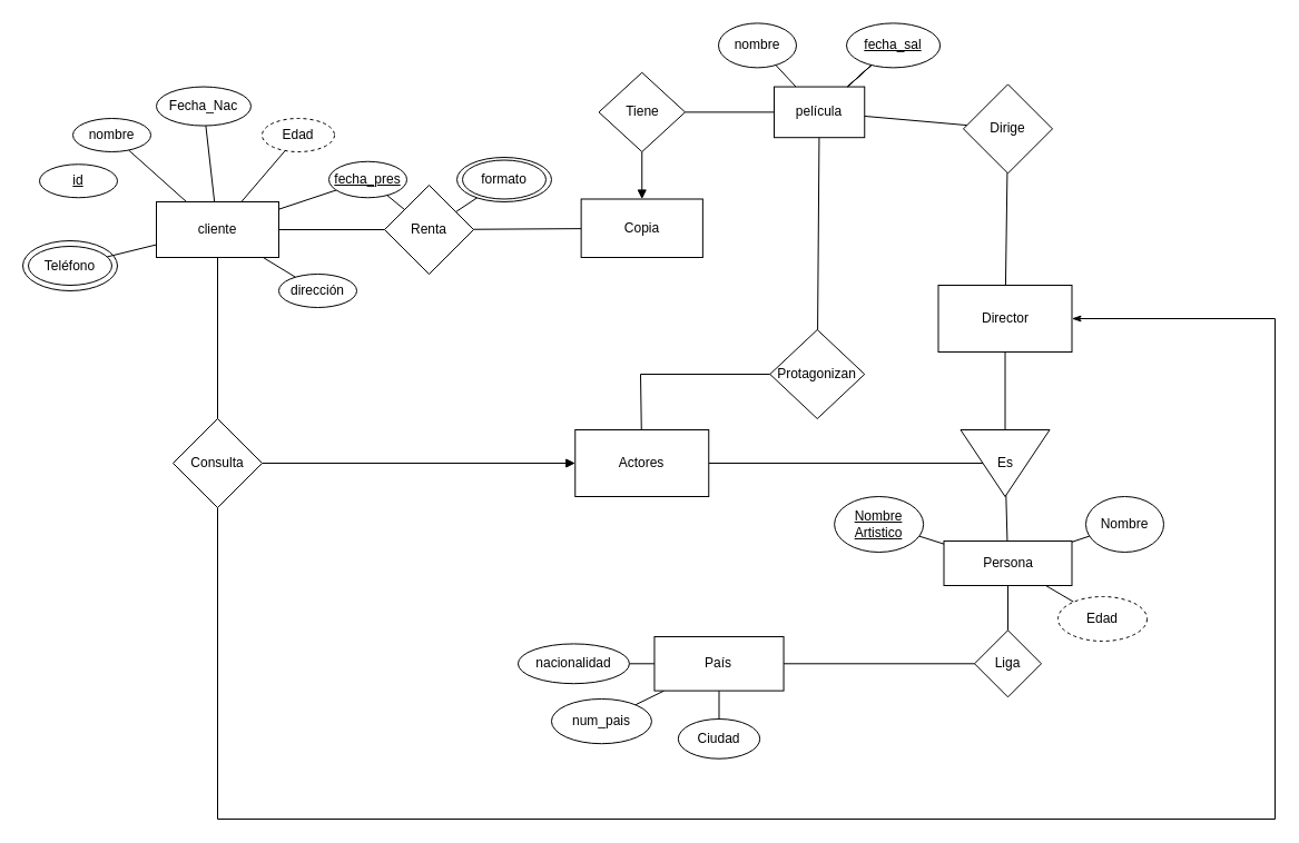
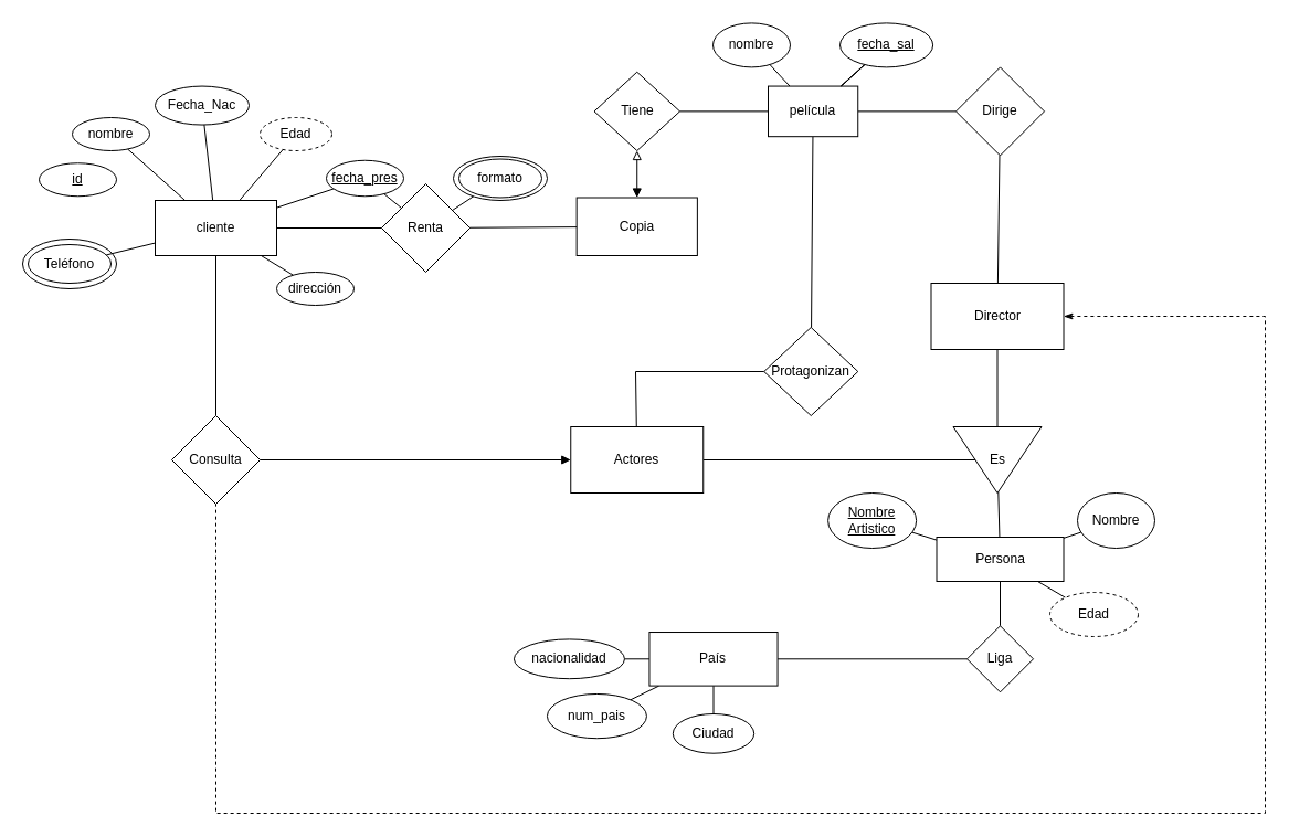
  <mxCell id="0" />
  <mxCell id="1" parent="0" />
  <mxCell id="2" value="" style="ellipse;whiteSpace=wrap;html=1;rounded=0;" vertex="1" parent="1"><mxGeometry x="20" y="216" width="85" height="45" as="geometry" /></mxCell>
  <mxCell id="3" value="" style="rounded=0;orthogonalLoop=1;jettySize=auto;html=1;endArrow=none;endFill=0;" parent="1" source="9" target="24" edge="1"><mxGeometry relative="1" as="geometry" /></mxCell>
  <mxCell id="4" value="" style="edgeStyle=none;rounded=0;orthogonalLoop=1;jettySize=auto;html=1;endArrow=none;endFill=0;" edge="1" parent="1" source="9" target="15"><mxGeometry relative="1" as="geometry" /></mxCell>
  <mxCell id="5" value="" style="edgeStyle=none;rounded=0;orthogonalLoop=1;jettySize=auto;html=1;endArrow=none;endFill=0;" edge="1" parent="1" source="9" target="16"><mxGeometry relative="1" as="geometry" /></mxCell>
  <mxCell id="6" value="" style="edgeStyle=none;rounded=0;orthogonalLoop=1;jettySize=auto;html=1;endArrow=none;endFill=0;" edge="1" parent="1" source="9" target="17"><mxGeometry relative="1" as="geometry" /></mxCell>
  <mxCell id="7" value="" style="edgeStyle=none;rounded=0;orthogonalLoop=1;jettySize=auto;html=1;endArrow=none;endFill=0;" edge="1" parent="1" source="9" target="23"><mxGeometry relative="1" as="geometry" /></mxCell>
  <mxCell id="8" value="" style="edgeStyle=none;rounded=0;orthogonalLoop=1;jettySize=auto;html=1;startArrow=none;startFill=0;endArrow=none;endFill=0;" edge="1" parent="1" source="9" target="74"><mxGeometry relative="1" as="geometry" /></mxCell>
  <mxCell id="9" value="cliente" style="rounded=0;whiteSpace=wrap;html=1;" parent="1" vertex="1"><mxGeometry x="140" y="181" width="110" height="50" as="geometry" /></mxCell>
  <mxCell id="10" value="&lt;u&gt;id&lt;/u&gt;" style="ellipse;whiteSpace=wrap;html=1;rounded=0;" parent="1" vertex="1"><mxGeometry x="35" y="147.25" width="70" height="30" as="geometry" /></mxCell>
  <mxCell id="11" value="" style="edgeStyle=none;rounded=0;orthogonalLoop=1;jettySize=auto;html=1;endArrow=none;endFill=0;" parent="1" source="12" target="9" edge="1"><mxGeometry relative="1" as="geometry" /></mxCell>
  <mxCell id="12" value="nombre&lt;br&gt;" style="ellipse;whiteSpace=wrap;html=1;rounded=0;" parent="1" vertex="1"><mxGeometry x="65" y="106" width="70" height="30" as="geometry" /></mxCell>
  <mxCell id="13" value="" style="edgeStyle=none;rounded=0;orthogonalLoop=1;jettySize=auto;html=1;endArrow=none;endFill=0;" edge="1" parent="1" source="14" target="9"><mxGeometry relative="1" as="geometry" /></mxCell>
  <mxCell id="14" value="dirección" style="ellipse;whiteSpace=wrap;html=1;rounded=0;" parent="1" vertex="1"><mxGeometry x="250" y="246" width="70" height="30" as="geometry" /></mxCell>
  <mxCell id="15" value="Teléfono" style="ellipse;whiteSpace=wrap;html=1;rounded=0;" vertex="1" parent="1"><mxGeometry x="25" y="221" width="75" height="35" as="geometry" /></mxCell>
  <mxCell id="16" value="Fecha_Nac" style="ellipse;whiteSpace=wrap;html=1;rounded=0;" vertex="1" parent="1"><mxGeometry x="140" y="77.56" width="85" height="35" as="geometry" /></mxCell>
  <mxCell id="17" value="Edad" style="ellipse;whiteSpace=wrap;html=1;rounded=0;dashed=1;" vertex="1" parent="1"><mxGeometry x="235" y="106" width="65" height="30" as="geometry" /></mxCell>
- <mxCell id="18" value="" style="edgeStyle=none;rounded=0;orthogonalLoop=1;jettySize=auto;html=1;endArrow=none;endFill=0;startArrow=block;startFill=1;" edge="1" parent="1" source="19" target="66"><mxGeometry relative="1" as="geometry" /></mxCell>
+ <mxCell id="18" value="" style="edgeStyle=none;rounded=0;orthogonalLoop=1;jettySize=auto;html=1;endArrow=block;endFill=0;startArrow=block;startFill=1;" edge="1" parent="1" source="19" target="66"><mxGeometry relative="1" as="geometry" /></mxCell>
  <mxCell id="19" value="Copia" style="rounded=0;whiteSpace=wrap;html=1;" vertex="1" parent="1"><mxGeometry x="521.64" y="178.5" width="109.23" height="52.5" as="geometry" /></mxCell>
  <mxCell id="20" value="" style="edgeStyle=none;rounded=0;orthogonalLoop=1;jettySize=auto;html=1;endArrow=none;endFill=0;" edge="1" parent="1" source="23" target="19"><mxGeometry relative="1" as="geometry" /></mxCell>
  <mxCell id="21" value="" style="edgeStyle=none;rounded=0;orthogonalLoop=1;jettySize=auto;html=1;endArrow=none;endFill=0;" edge="1" parent="1" source="23" target="24"><mxGeometry relative="1" as="geometry" /></mxCell>
  <mxCell id="22" value="" style="edgeStyle=none;rounded=0;orthogonalLoop=1;jettySize=auto;html=1;endArrow=none;endFill=0;" edge="1" parent="1" source="23" target="64"><mxGeometry relative="1" as="geometry" /></mxCell>
  <mxCell id="23" value="Renta" style="rhombus;whiteSpace=wrap;html=1;rounded=0;" vertex="1" parent="1"><mxGeometry x="345" y="166" width="80" height="80" as="geometry" /></mxCell>
  <mxCell id="24" value="&lt;u&gt;fecha_pres&lt;/u&gt;" style="ellipse;whiteSpace=wrap;html=1;rounded=0;" vertex="1" parent="1"><mxGeometry x="295" y="144.75" width="70" height="32.5" as="geometry" /></mxCell>
  <mxCell id="25" value="" style="edgeStyle=none;rounded=0;orthogonalLoop=1;jettySize=auto;html=1;endArrow=none;endFill=0;" edge="1" parent="1" source="26" target="70"><mxGeometry relative="1" as="geometry" /></mxCell>
  <mxCell id="26" value="Protagonizan" style="rhombus;whiteSpace=wrap;html=1;rounded=0;" vertex="1" parent="1"><mxGeometry x="691.25" y="296" width="85" height="80" as="geometry" /></mxCell>
  <mxCell id="27" value="" style="edgeStyle=none;rounded=0;orthogonalLoop=1;jettySize=auto;html=1;endArrow=none;endFill=0;" edge="1" parent="1" source="30" target="38"><mxGeometry relative="1" as="geometry" /></mxCell>
  <mxCell id="28" value="" style="edgeStyle=none;rounded=0;orthogonalLoop=1;jettySize=auto;html=1;endArrow=none;endFill=0;" edge="1" parent="1" source="30" target="26"><mxGeometry relative="1" as="geometry"><Array as="points"><mxPoint x="575" y="336" /></Array></mxGeometry></mxCell>
  <mxCell id="29" value="" style="edgeStyle=none;rounded=0;orthogonalLoop=1;jettySize=auto;html=1;startArrow=block;startFill=1;endArrow=none;endFill=0;" edge="1" parent="1" source="30" target="74"><mxGeometry relative="1" as="geometry" /></mxCell>
  <mxCell id="30" value="Actores" style="whiteSpace=wrap;html=1;rounded=0;" vertex="1" parent="1"><mxGeometry x="516.25" y="386" width="120" height="60" as="geometry" /></mxCell>
  <mxCell id="31" value="" style="edgeStyle=none;rounded=0;orthogonalLoop=1;jettySize=auto;html=1;endArrow=none;endFill=0;" edge="1" parent="1" source="33" target="35"><mxGeometry relative="1" as="geometry" /></mxCell>
  <mxCell id="32" value="" style="edgeStyle=none;rounded=0;orthogonalLoop=1;jettySize=auto;html=1;endArrow=none;endFill=0;" edge="1" parent="1" source="33" target="70"><mxGeometry relative="1" as="geometry" /></mxCell>
- <mxCell id="33" value="Dirige" style="rhombus;whiteSpace=wrap;html=1;rounded=0;" vertex="1" parent="1"><mxGeometry x="865" y="75.38" width="80" height="80" as="geometry" /></mxCell>
- <mxCell id="34" style="edgeStyle=none;rounded=0;orthogonalLoop=1;jettySize=auto;html=1;startArrow=classicThin;startFill=1;endArrow=none;endFill=0;" edge="1" parent="1" source="35" target="74"><mxGeometry relative="1" as="geometry"><mxPoint x="1095" y="286" as="targetPoint" /><Array as="points"><mxPoint x="1145" y="286" /><mxPoint x="1145" y="736" /><mxPoint x="195" y="736" /></Array></mxGeometry></mxCell>
+ <mxCell id="33" value="Dirige" style="rhombus;whiteSpace=wrap;html=1;rounded=0;" vertex="1" parent="1"><mxGeometry x="865" y="60.38" width="80" height="80" as="geometry" /></mxCell>
+ <mxCell id="34" style="edgeStyle=none;rounded=0;orthogonalLoop=1;jettySize=auto;html=1;startArrow=classicThin;startFill=1;endArrow=none;endFill=0;dashed=1;" edge="1" parent="1" source="35" target="74"><mxGeometry relative="1" as="geometry"><mxPoint x="1095" y="286" as="targetPoint" /><Array as="points"><mxPoint x="1145" y="286" /><mxPoint x="1145" y="736" /><mxPoint x="195" y="736" /></Array></mxGeometry></mxCell>
  <mxCell id="35" value="Director" style="whiteSpace=wrap;html=1;rounded=0;" vertex="1" parent="1"><mxGeometry x="842.5" y="256" width="120" height="60" as="geometry" /></mxCell>
  <mxCell id="36" value="" style="edgeStyle=none;rounded=0;orthogonalLoop=1;jettySize=auto;html=1;endArrow=none;endFill=0;" edge="1" parent="1" source="38" target="35"><mxGeometry relative="1" as="geometry" /></mxCell>
  <mxCell id="37" value="" style="edgeStyle=none;rounded=0;orthogonalLoop=1;jettySize=auto;html=1;endArrow=none;endFill=0;" edge="1" parent="1" source="38" target="42"><mxGeometry relative="1" as="geometry" /></mxCell>
  <mxCell id="38" value="Es" style="triangle;whiteSpace=wrap;html=1;rounded=0;direction=south;horizontal=1;" vertex="1" parent="1"><mxGeometry x="862.5" y="386" width="80" height="60" as="geometry" /></mxCell>
  <mxCell id="39" value="" style="edgeStyle=none;rounded=0;orthogonalLoop=1;jettySize=auto;html=1;endArrow=none;endFill=0;" edge="1" parent="1" source="42" target="44"><mxGeometry relative="1" as="geometry" /></mxCell>
  <mxCell id="40" value="" style="edgeStyle=none;rounded=0;orthogonalLoop=1;jettySize=auto;html=1;endArrow=none;endFill=0;" edge="1" parent="1" source="42" target="57"><mxGeometry relative="1" as="geometry" /></mxCell>
  <mxCell id="41" value="" style="edgeStyle=none;rounded=0;orthogonalLoop=1;jettySize=auto;html=1;endArrow=none;endFill=0;" edge="1" parent="1" source="42" target="58"><mxGeometry relative="1" as="geometry" /></mxCell>
  <mxCell id="42" value="Persona" style="whiteSpace=wrap;html=1;rounded=0;" vertex="1" parent="1"><mxGeometry x="847.5" y="486" width="115" height="40" as="geometry" /></mxCell>
  <mxCell id="43" style="edgeStyle=none;rounded=0;orthogonalLoop=1;jettySize=auto;html=1;exitX=0.5;exitY=1;exitDx=0;exitDy=0;endArrow=none;endFill=0;" edge="1" parent="1" source="38" target="38"><mxGeometry relative="1" as="geometry" /></mxCell>
  <mxCell id="44" value="Liga" style="rhombus;whiteSpace=wrap;html=1;rounded=0;" vertex="1" parent="1"><mxGeometry x="875" y="566.31" width="60" height="60" as="geometry" /></mxCell>
  <mxCell id="45" style="edgeStyle=none;rounded=0;orthogonalLoop=1;jettySize=auto;html=1;exitX=0.5;exitY=1;exitDx=0;exitDy=0;endArrow=none;endFill=0;" edge="1" parent="1"><mxGeometry relative="1" as="geometry"><mxPoint x="714.075" y="692.44" as="sourcePoint" /><mxPoint x="714.075" y="692.44" as="targetPoint" /></mxGeometry></mxCell>
  <mxCell id="46" style="edgeStyle=none;rounded=0;orthogonalLoop=1;jettySize=auto;html=1;exitX=0.5;exitY=1;exitDx=0;exitDy=0;endArrow=none;endFill=0;" edge="1" parent="1"><mxGeometry relative="1" as="geometry"><mxPoint x="714.075" y="692.44" as="sourcePoint" /><mxPoint x="714.075" y="692.44" as="targetPoint" /></mxGeometry></mxCell>
  <mxCell id="47" style="edgeStyle=none;rounded=0;orthogonalLoop=1;jettySize=auto;html=1;exitX=0.5;exitY=1;exitDx=0;exitDy=0;endArrow=none;endFill=0;" edge="1" parent="1"><mxGeometry relative="1" as="geometry"><mxPoint x="672.445" y="691.87" as="sourcePoint" /><mxPoint x="672.445" y="691.87" as="targetPoint" /></mxGeometry></mxCell>
  <mxCell id="48" value="" style="edgeStyle=none;rounded=0;orthogonalLoop=1;jettySize=auto;html=1;endArrow=none;endFill=0;" edge="1" parent="1" source="52" target="54"><mxGeometry relative="1" as="geometry" /></mxCell>
  <mxCell id="49" value="" style="edgeStyle=none;rounded=0;orthogonalLoop=1;jettySize=auto;html=1;endArrow=none;endFill=0;" edge="1" parent="1" source="52" target="56"><mxGeometry relative="1" as="geometry" /></mxCell>
  <mxCell id="50" value="" style="edgeStyle=none;rounded=0;orthogonalLoop=1;jettySize=auto;html=1;endArrow=none;endFill=0;" edge="1" parent="1" source="52" target="53"><mxGeometry relative="1" as="geometry" /></mxCell>
  <mxCell id="51" value="" style="edgeStyle=none;rounded=0;orthogonalLoop=1;jettySize=auto;html=1;endArrow=none;endFill=0;" edge="1" parent="1" source="52" target="44"><mxGeometry relative="1" as="geometry" /></mxCell>
  <mxCell id="52" value="País" style="rounded=0;whiteSpace=wrap;html=1;" vertex="1" parent="1"><mxGeometry x="587.45" y="572.02" width="116.1" height="48.59" as="geometry" /></mxCell>
  <mxCell id="53" value="nacionalidad" style="ellipse;whiteSpace=wrap;html=1;rounded=0;" vertex="1" parent="1"><mxGeometry x="464.95" y="578.43" width="100" height="35.77" as="geometry" /></mxCell>
  <mxCell id="54" value="num_pais" style="ellipse;whiteSpace=wrap;html=1;rounded=0;" vertex="1" parent="1"><mxGeometry x="494.95" y="627.97" width="90" height="40.23" as="geometry" /></mxCell>
  <mxCell id="55" style="edgeStyle=none;rounded=0;orthogonalLoop=1;jettySize=auto;html=1;exitX=0.5;exitY=1;exitDx=0;exitDy=0;endArrow=none;endFill=0;" edge="1" parent="1"><mxGeometry relative="1" as="geometry"><mxPoint x="546.2" y="597.18" as="sourcePoint" /><mxPoint x="546.2" y="597.18" as="targetPoint" /></mxGeometry></mxCell>
  <mxCell id="56" value="Ciudad" style="ellipse;whiteSpace=wrap;html=1;rounded=0;" vertex="1" parent="1"><mxGeometry x="608.82" y="646" width="73.35" height="35.71" as="geometry" /></mxCell>
  <mxCell id="57" value="Nombre" style="ellipse;whiteSpace=wrap;html=1;rounded=0;" vertex="1" parent="1"><mxGeometry x="975" y="446" width="70" height="50" as="geometry" /></mxCell>
  <mxCell id="58" value="Edad" style="ellipse;whiteSpace=wrap;html=1;rounded=0;dashed=1;" vertex="1" parent="1"><mxGeometry x="950" y="536" width="80" height="40" as="geometry" /></mxCell>
  <mxCell id="59" style="edgeStyle=none;rounded=0;orthogonalLoop=1;jettySize=auto;html=1;exitX=0;exitY=0.5;exitDx=0;exitDy=0;endArrow=none;endFill=0;" edge="1" parent="1" source="42" target="42"><mxGeometry relative="1" as="geometry" /></mxCell>
  <mxCell id="60" style="edgeStyle=none;rounded=0;orthogonalLoop=1;jettySize=auto;html=1;exitX=0.75;exitY=0;exitDx=0;exitDy=0;endArrow=none;endFill=0;" edge="1" parent="1" source="42" target="42"><mxGeometry relative="1" as="geometry" /></mxCell>
  <mxCell id="61" value="" style="edgeStyle=none;rounded=0;orthogonalLoop=1;jettySize=auto;html=1;endArrow=none;endFill=0;" edge="1" parent="1" source="62" target="42"><mxGeometry relative="1" as="geometry" /></mxCell>
  <mxCell id="62" value="&lt;u&gt;Nombre Artistico&lt;/u&gt;" style="ellipse;whiteSpace=wrap;html=1;rounded=0;" vertex="1" parent="1"><mxGeometry x="749.13" y="446" width="80" height="50" as="geometry" /></mxCell>
  <mxCell id="63" value="" style="ellipse;whiteSpace=wrap;html=1;" vertex="1" parent="1"><mxGeometry x="410" y="141" width="85" height="40" as="geometry" /></mxCell>
  <mxCell id="64" value="formato" style="ellipse;whiteSpace=wrap;html=1;rounded=0;" vertex="1" parent="1"><mxGeometry x="415" y="143.5" width="75" height="35" as="geometry" /></mxCell>
  <mxCell id="65" value="" style="edgeStyle=none;rounded=0;orthogonalLoop=1;jettySize=auto;html=1;endArrow=none;endFill=0;" edge="1" parent="1" source="66" target="70"><mxGeometry relative="1" as="geometry" /></mxCell>
  <mxCell id="66" value="Tiene" style="rhombus;whiteSpace=wrap;html=1;rounded=0;" vertex="1" parent="1"><mxGeometry x="537.5" y="64.75" width="77.5" height="71.25" as="geometry" /></mxCell>
  <mxCell id="67" value="" style="edgeStyle=none;rounded=0;orthogonalLoop=1;jettySize=auto;html=1;endArrow=none;endFill=0;" edge="1" parent="1" source="70" target="72"><mxGeometry relative="1" as="geometry" /></mxCell>
  <mxCell id="68" value="" style="edgeStyle=none;rounded=0;orthogonalLoop=1;jettySize=auto;html=1;endArrow=none;endFill=0;" edge="1" parent="1" source="70" target="72"><mxGeometry relative="1" as="geometry" /></mxCell>
  <mxCell id="69" value="" style="edgeStyle=none;rounded=0;orthogonalLoop=1;jettySize=auto;html=1;endArrow=none;endFill=0;" edge="1" parent="1" source="70" target="73"><mxGeometry relative="1" as="geometry" /></mxCell>
  <mxCell id="70" value="película" style="whiteSpace=wrap;html=1;rounded=0;" vertex="1" parent="1"><mxGeometry x="695" y="77.56" width="81.25" height="45.63" as="geometry" /></mxCell>
  <mxCell id="71" value="" style="edgeStyle=none;rounded=0;orthogonalLoop=1;jettySize=auto;html=1;endArrow=none;endFill=0;" edge="1" parent="1" source="72" target="70"><mxGeometry relative="1" as="geometry" /></mxCell>
  <mxCell id="72" value="&lt;u&gt;fecha_sal&lt;/u&gt;" style="ellipse;whiteSpace=wrap;html=1;rounded=0;" vertex="1" parent="1"><mxGeometry x="760" y="20.39" width="84.13" height="40" as="geometry" /></mxCell>
  <mxCell id="73" value="nombre" style="ellipse;whiteSpace=wrap;html=1;rounded=0;" vertex="1" parent="1"><mxGeometry x="645" y="20.39" width="70" height="39.99" as="geometry" /></mxCell>
  <mxCell id="74" value="Consulta" style="rhombus;whiteSpace=wrap;html=1;rounded=0;" vertex="1" parent="1"><mxGeometry x="155" y="376" width="80" height="80" as="geometry" /></mxCell>
